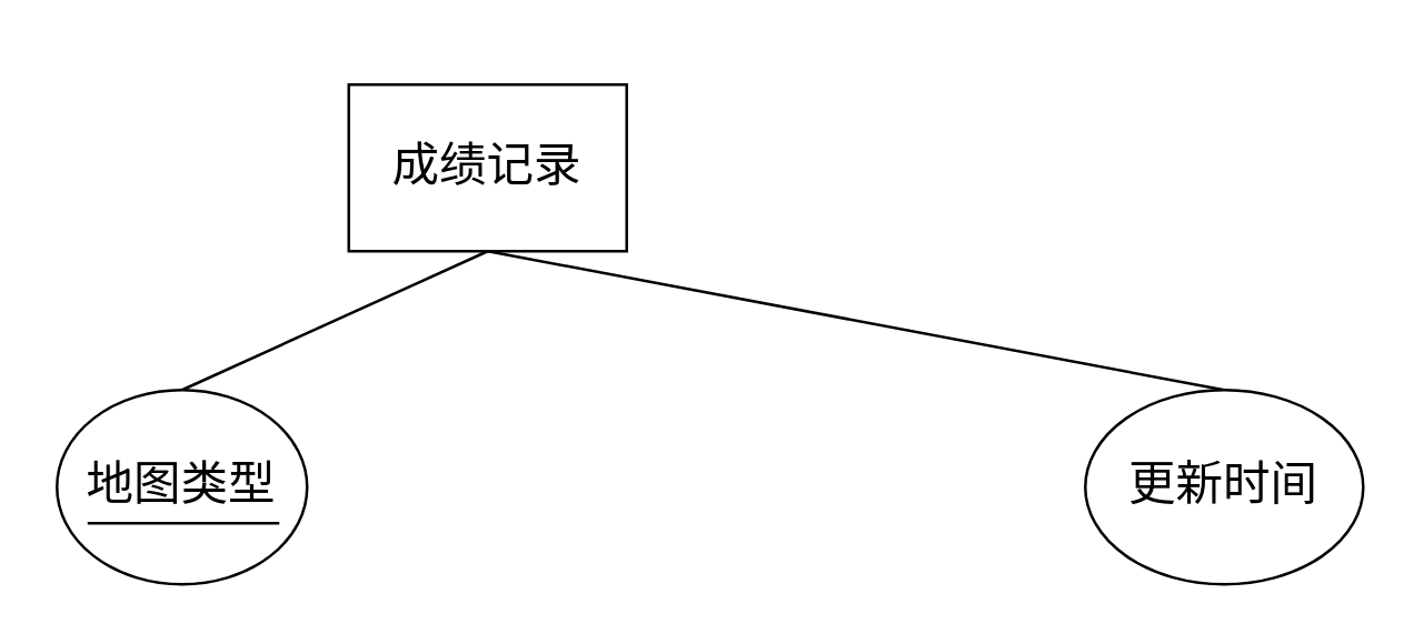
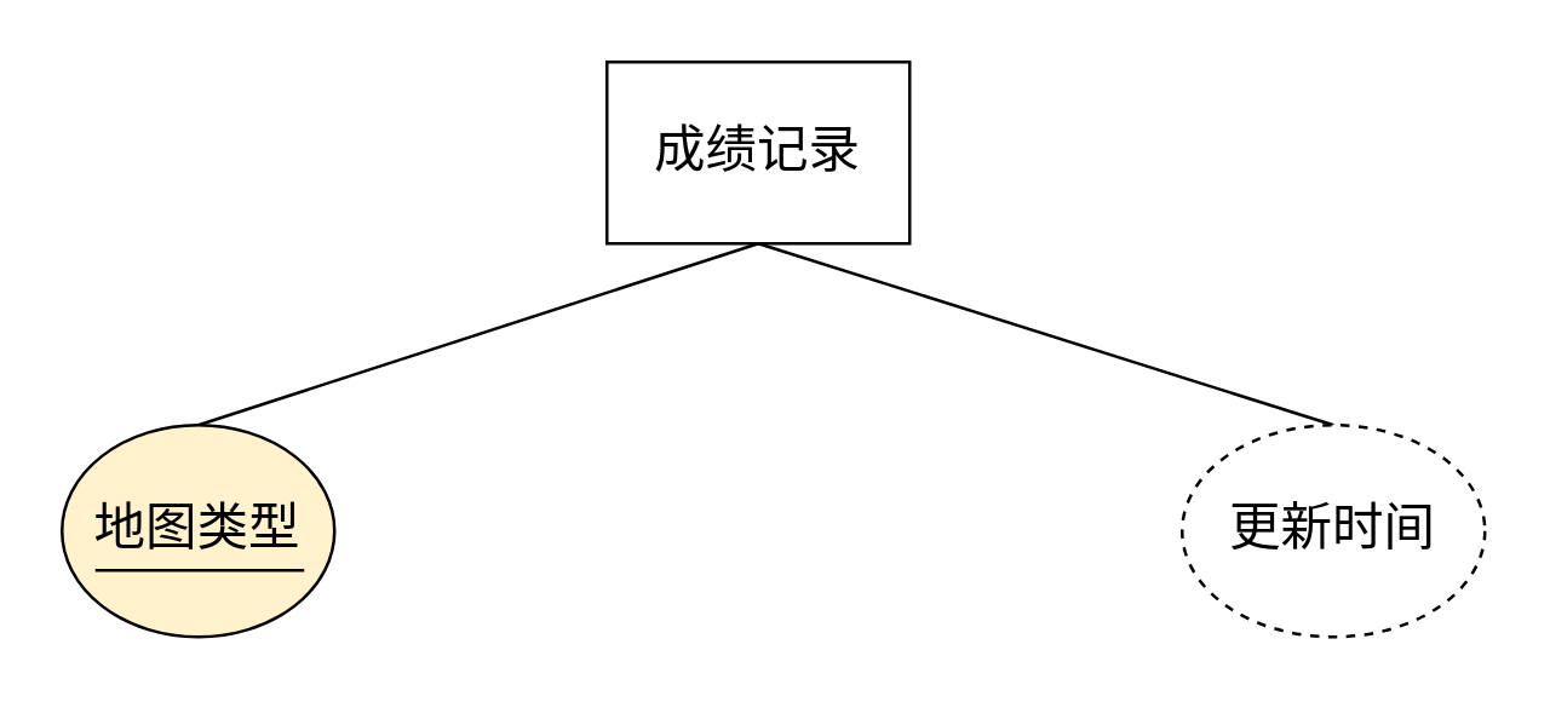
  <mxCell id="0" />
  <mxCell id="1" parent="0" />
  <mxCell id="2" style="rounded=0;orthogonalLoop=1;jettySize=auto;html=1;exitX=0.5;exitY=1;exitDx=0;exitDy=0;entryX=0.5;entryY=0;entryDx=0;entryDy=0;endArrow=none;startFill=0;" edge="1" parent="1" source="4" target="5"><mxGeometry relative="1" as="geometry" /></mxCell>
  <mxCell id="3" style="rounded=0;orthogonalLoop=1;jettySize=auto;html=1;exitX=0.5;exitY=1;exitDx=0;exitDy=0;endArrow=none;startFill=0;" edge="1" parent="1" source="4" target="6"><mxGeometry relative="1" as="geometry"><Array as="points"><mxPoint x="440" y="140" /></Array></mxGeometry></mxCell>
- <mxCell id="4" value="&lt;font style=&quot;font-size: 17px;&quot;&gt;成绩记录&lt;/font&gt;" style="rounded=0;whiteSpace=wrap;html=1;" vertex="1" parent="1"><mxGeometry x="125" y="30" width="100" height="60" as="geometry" /></mxCell>
- <mxCell id="5" value="&lt;font style=&quot;font-size: 17px;&quot;&gt;地图类型&lt;/font&gt;" style="ellipse;whiteSpace=wrap;html=1;" vertex="1" parent="1"><mxGeometry x="20" y="140" width="90" height="70" as="geometry" /></mxCell>
- <mxCell id="6" value="&lt;span style=&quot;font-size: 17px;&quot;&gt;更新时间&lt;/span&gt;" style="ellipse;whiteSpace=wrap;html=1;" vertex="1" parent="1"><mxGeometry x="390" y="140" width="100" height="70" as="geometry" /></mxCell>
+ <mxCell id="4" value="&lt;font style=&quot;font-size: 17px;&quot;&gt;成绩记录&lt;/font&gt;" style="rounded=0;whiteSpace=wrap;html=1;" vertex="1" parent="1"><mxGeometry x="200" y="20" width="100" height="60" as="geometry" /></mxCell>
+ <mxCell id="5" value="&lt;font style=&quot;font-size: 17px;&quot;&gt;地图类型&lt;/font&gt;" style="ellipse;whiteSpace=wrap;html=1;fillColor=#fff2cc;" vertex="1" parent="1"><mxGeometry x="20" y="140" width="90" height="70" as="geometry" /></mxCell>
+ <mxCell id="6" value="&lt;span style=&quot;font-size: 17px;&quot;&gt;更新时间&lt;/span&gt;" style="ellipse;whiteSpace=wrap;html=1;dashed=1;" vertex="1" parent="1"><mxGeometry x="390" y="140" width="100" height="70" as="geometry" /></mxCell>
  <mxCell id="7" value="" style="endArrow=none;html=1;rounded=0;" edge="1" parent="1"><mxGeometry relative="1" as="geometry"><mxPoint x="31" y="188" as="sourcePoint" /><mxPoint x="100" y="188" as="targetPoint" /></mxGeometry></mxCell>
